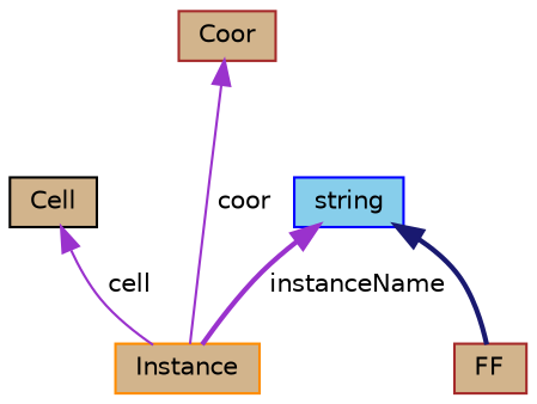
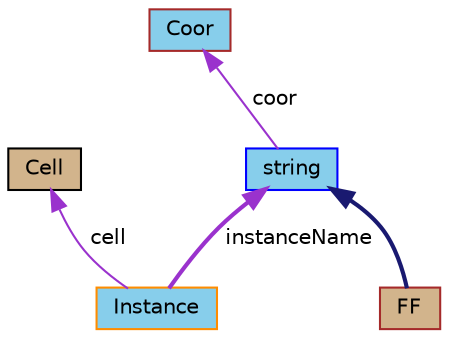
  digraph {
    node [color=brown fillcolor=tan fontname=Helvetica fontsize=10 shape=record style=filled]
    edge [color=darkorchid3 dir=back fontname=Helvetica fontsize=10 labelfontname=Helvetica labelfontsize=10 style=solid]
    n1 [fontcolor=black height=0.2 label=FF width=0.4]
-   n2 [color=darkorange height=0.2 label=Instance width=0.4]
+   n2 [color=darkorange fillcolor=skyblue height=0.2 label=Instance width=0.4]
    n3 [color=black height=0.2 label=Cell width=0.4]
    n4 [color=blue fillcolor=skyblue height=0.2 label=string width=0.4]
-   n5 [height=0.2 label=Coor width=0.4]
+   n5 [fillcolor=skyblue height=0.2 label=Coor width=0.4]
    n3 -> n2 [label=" cell"]
    n4 -> n1 [color=midnightblue style=bold]
    n4 -> n2 [label=" instanceName" style=bold]
-   n5 -> n2 [label=" coor"]
+   n5 -> n4 [label=" coor"]
  }
